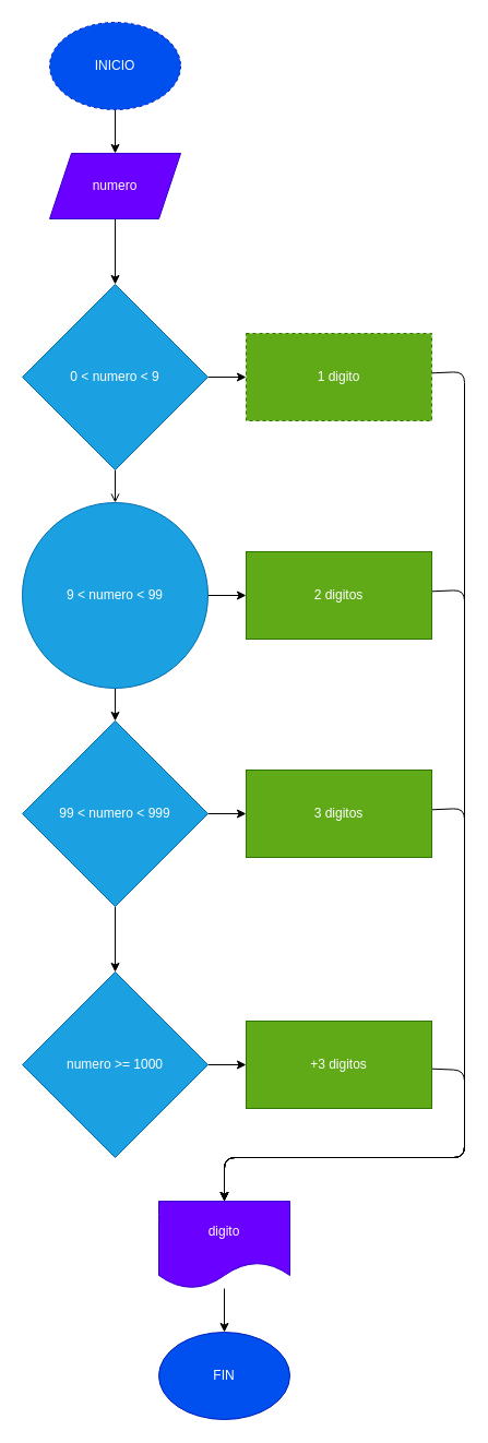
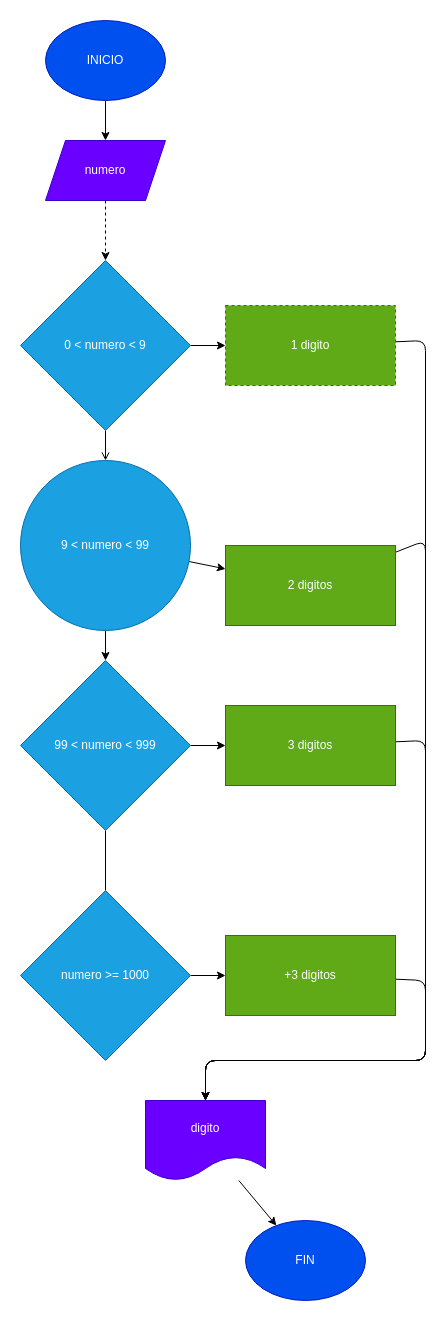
  <mxCell id="0" />
  <mxCell id="1" parent="0" />
  <mxCell id="2" value="" style="edgeStyle=none;html=1;" edge="1" parent="1" source="3" target="5"><mxGeometry relative="1" as="geometry" /></mxCell>
- <mxCell id="3" value="INICIO" style="ellipse;whiteSpace=wrap;html=1;fillColor=#0050ef;fontColor=#ffffff;strokeColor=#001DBC;dashed=1;" vertex="1" parent="1"><mxGeometry x="45" width="120" height="80" as="geometry" y="20" /></mxCell>
- <mxCell id="4" value="" style="edgeStyle=none;html=1;" edge="1" parent="1" source="5" target="8"><mxGeometry relative="1" as="geometry" /></mxCell>
+ <mxCell id="3" value="INICIO" style="ellipse;whiteSpace=wrap;html=1;fillColor=#0050ef;fontColor=#ffffff;strokeColor=#001DBC;" vertex="1" parent="1"><mxGeometry x="45" width="120" height="80" as="geometry" y="20" /></mxCell>
+ <mxCell id="4" value="" style="edgeStyle=none;html=1;dashed=1;" edge="1" parent="1" source="5" target="8"><mxGeometry relative="1" as="geometry" /></mxCell>
  <mxCell id="5" value="numero" style="shape=parallelogram;perimeter=parallelogramPerimeter;whiteSpace=wrap;html=1;fixedSize=1;fillColor=#6a00ff;fontColor=#ffffff;strokeColor=#3700CC;" vertex="1" parent="1"><mxGeometry x="45" y="140" width="120" height="60" as="geometry" /></mxCell>
  <mxCell id="6" value="" style="edgeStyle=none;html=1;endArrow=open;" edge="1" parent="1" source="8" target="16"><mxGeometry relative="1" as="geometry" /></mxCell>
  <mxCell id="7" value="" style="edgeStyle=none;html=1;" edge="1" parent="1" source="8" target="10"><mxGeometry relative="1" as="geometry" /></mxCell>
  <mxCell id="8" value="0 &amp;lt; numero &amp;lt; 9" style="rhombus;whiteSpace=wrap;html=1;fillColor=#1ba1e2;fontColor=#ffffff;strokeColor=#006EAF;" vertex="1" parent="1"><mxGeometry x="20" y="260" width="170" height="170" as="geometry" /></mxCell>
  <mxCell id="9" style="edgeStyle=none;html=1;entryX=0.5;entryY=0;entryDx=0;entryDy=0;" edge="1" parent="1" source="10" target="26"><mxGeometry relative="1" as="geometry"><Array as="points"><mxPoint x="425" y="340" /><mxPoint x="425" y="1060" /><mxPoint x="205" y="1060" /></Array></mxGeometry></mxCell>
  <mxCell id="10" value="1 digito" style="rounded=0;whiteSpace=wrap;html=1;fillColor=#60a917;fontColor=#ffffff;strokeColor=#2D7600;dashed=1;" vertex="1" parent="1"><mxGeometry x="225" y="305" width="170" height="80" as="geometry" /></mxCell>
- <mxCell id="11" value="" style="edgeStyle=none;html=1;" edge="1" parent="1" source="13" target="22"><mxGeometry relative="1" as="geometry" /></mxCell>
+ <mxCell id="11" value="" style="edgeStyle=none;html=1;endArrow=none;" edge="1" parent="1" source="13" target="22"><mxGeometry relative="1" as="geometry" /></mxCell>
  <mxCell id="12" value="" style="edgeStyle=none;html=1;" edge="1" parent="1" source="13" target="20"><mxGeometry relative="1" as="geometry" /></mxCell>
  <mxCell id="13" value="99 &amp;lt; numero &amp;lt; 999" style="rhombus;whiteSpace=wrap;html=1;fillColor=#1ba1e2;fontColor=#ffffff;strokeColor=#006EAF;" vertex="1" parent="1"><mxGeometry x="20" y="660" width="170" height="170" as="geometry" /></mxCell>
  <mxCell id="14" value="" style="edgeStyle=none;html=1;" edge="1" parent="1" source="16" target="13"><mxGeometry relative="1" as="geometry" /></mxCell>
  <mxCell id="15" value="" style="edgeStyle=none;html=1;" edge="1" parent="1" source="16" target="18"><mxGeometry relative="1" as="geometry" /></mxCell>
  <mxCell id="16" value="9 &amp;lt; numero &amp;lt; 99" style="ellipse;whiteSpace=wrap;html=1;fillColor=#1ba1e2;fontColor=#ffffff;strokeColor=#006EAF;" vertex="1" parent="1"><mxGeometry x="20" y="460" width="170" height="170" as="geometry" /></mxCell>
  <mxCell id="17" style="edgeStyle=none;html=1;entryX=0.5;entryY=0;entryDx=0;entryDy=0;" edge="1" parent="1" source="18" target="26"><mxGeometry relative="1" as="geometry"><Array as="points"><mxPoint x="425" y="540" /><mxPoint x="425" y="1060" /><mxPoint x="205" y="1060" /></Array></mxGeometry></mxCell>
- <mxCell id="18" value="2 digitos" style="rounded=0;whiteSpace=wrap;html=1;fillColor=#60a917;fontColor=#ffffff;strokeColor=#2D7600;" vertex="1" parent="1"><mxGeometry x="225" y="505" width="170" height="80" as="geometry" /></mxCell>
+ <mxCell id="18" value="2 digitos" style="rounded=0;whiteSpace=wrap;html=1;fillColor=#60a917;fontColor=#ffffff;strokeColor=#2D7600;" vertex="1" parent="1"><mxGeometry x="225" y="545" width="170" height="80" as="geometry" /></mxCell>
  <mxCell id="19" style="edgeStyle=none;html=1;entryX=0.5;entryY=0;entryDx=0;entryDy=0;" edge="1" parent="1" source="20" target="26"><mxGeometry relative="1" as="geometry"><Array as="points"><mxPoint x="425" y="740" /><mxPoint x="425" y="1060" /><mxPoint x="205" y="1060" /></Array></mxGeometry></mxCell>
  <mxCell id="20" value="3 digitos" style="rounded=0;whiteSpace=wrap;html=1;fillColor=#60a917;fontColor=#ffffff;strokeColor=#2D7600;" vertex="1" parent="1"><mxGeometry x="225" y="705" width="170" height="80" as="geometry" /></mxCell>
  <mxCell id="21" value="" style="edgeStyle=none;html=1;" edge="1" parent="1" source="22" target="24"><mxGeometry relative="1" as="geometry" /></mxCell>
  <mxCell id="22" value="numero &amp;gt;= 1000" style="rhombus;whiteSpace=wrap;html=1;fillColor=#1ba1e2;fontColor=#ffffff;strokeColor=#006EAF;" vertex="1" parent="1"><mxGeometry x="20" y="890" width="170" height="170" as="geometry" /></mxCell>
  <mxCell id="23" style="edgeStyle=none;html=1;entryX=0.5;entryY=0;entryDx=0;entryDy=0;" edge="1" parent="1" source="24" target="26"><mxGeometry relative="1" as="geometry"><Array as="points"><mxPoint x="425" y="980" /><mxPoint x="425" y="1060" /><mxPoint x="205" y="1060" /></Array></mxGeometry></mxCell>
  <mxCell id="24" value="+3 digitos" style="rounded=0;whiteSpace=wrap;html=1;fillColor=#60a917;fontColor=#ffffff;strokeColor=#2D7600;" vertex="1" parent="1"><mxGeometry x="225" y="935" width="170" height="80" as="geometry" /></mxCell>
  <mxCell id="25" value="" style="edgeStyle=none;html=1;" edge="1" parent="1" source="26" target="27"><mxGeometry relative="1" as="geometry" /></mxCell>
  <mxCell id="26" value="digito" style="shape=document;whiteSpace=wrap;html=1;boundedLbl=1;fillColor=#6a00ff;fontColor=#ffffff;strokeColor=#3700CC;" vertex="1" parent="1"><mxGeometry x="145" y="1100" width="120" height="80" as="geometry" /></mxCell>
- <mxCell id="27" value="FIN" style="ellipse;whiteSpace=wrap;html=1;fillColor=#0050ef;fontColor=#ffffff;strokeColor=#001DBC;" vertex="1" parent="1"><mxGeometry x="145" y="1220" width="120" height="80" as="geometry" /></mxCell>
+ <mxCell id="27" value="FIN" style="ellipse;whiteSpace=wrap;html=1;fillColor=#0050ef;fontColor=#ffffff;strokeColor=#001DBC;" vertex="1" parent="1"><mxGeometry x="245" y="1220" width="120" height="80" as="geometry" /></mxCell>
